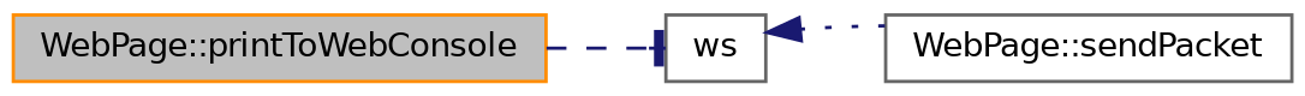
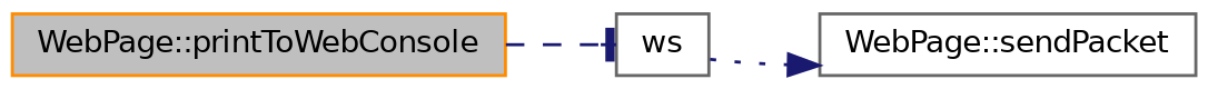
  digraph {
    rankdir=LR
    node [color=gray40 fillcolor=white fontname=Helvetica fontsize=10 shape=record style=filled]
    edge [color=midnightblue fontname=Helvetica fontsize=10 labelfontname=Helvetica labelfontsize=10]
    n1 [color=darkorange fillcolor=grey75 fontcolor=black height=0.2 label="WebPage::printToWebConsole" width=0.4]
    n2 [height=0.2 label=ws width=0.4]
    n3 [height=0.2 label="WebPage::sendPacket" width=0.4]
    n1 -> n2 [arrowhead=tee style=dashed]
-   n3 -> n2 [arrowhead=normal style=dotted]
+   n2 -> n3 [arrowhead=normal style=dotted]
  }
